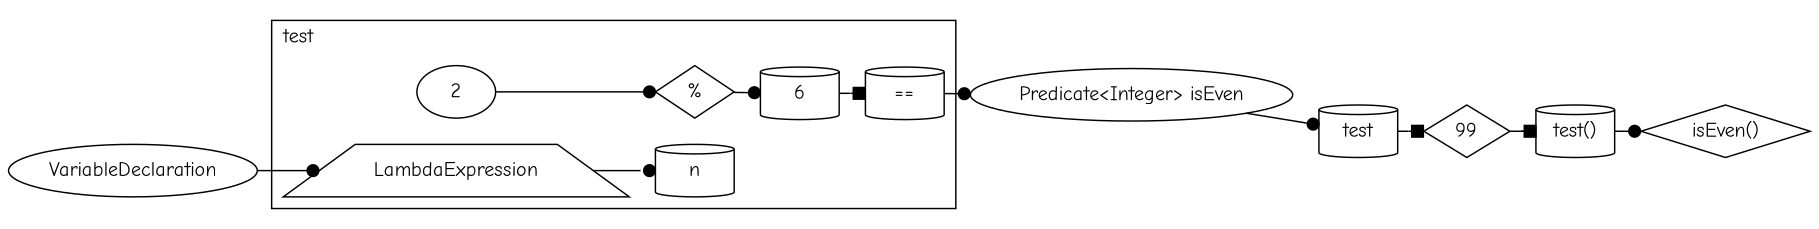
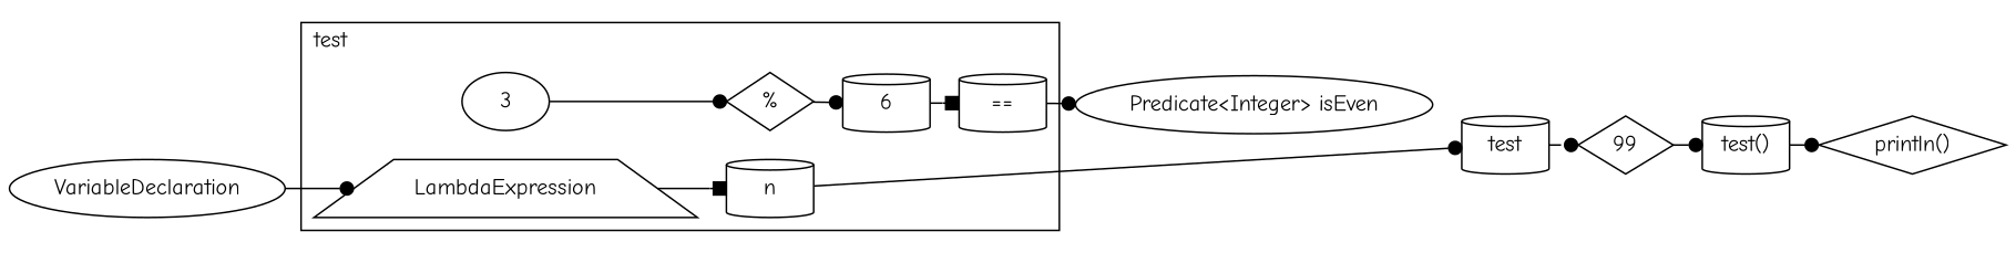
  digraph {
    compound=true
    fontname="Comic Neue"
    rankdir=LR
    node [fillcolor=white fontname="Comic Neue" shape=cylinder style=filled]
    edge [arrowhead=dot fontname="Comic Neue"]
    n1 [label=LambdaExpression shape=trapezium]
    n2 [label="=="]
    n3 [label="%" shape=diamond]
    n4 [label=n]
-   n5 [label=2 shape=ellipse]
+   n5 [label=3 shape=ellipse]
    n6 [label=6]
    n7 [label="Predicate<Integer> isEven" shape=ellipse]
    n8 [label=VariableDeclaration shape=ellipse]
    n9 [label=test]
    n10 [label=99 shape=diamond]
-   n11 [label="isEven()" shape=diamond]
+   n11 [label="println()" shape=diamond]
    n12 [label="test()"]
    subgraph cluster_1 {
      label=test
      labeljust=l
      pencolor=black
      ranksep=0.5
      n1
      n2
      n3
      n4
      n5
      n6
    }
-   n1 -> n4
+   n1 -> n4 [arrowhead=box]
    n2 -> n7
    n3 -> n6
    n5 -> n3
    n6 -> n2 [arrowhead=box]
-   n7 -> n9
+   n4 -> n9
    n8 -> n1
-   n9 -> n10 [arrowhead=box]
-   n10 -> n12 [arrowhead=box]
+   n9 -> n10
+   n10 -> n12
    n12 -> n11
  }
